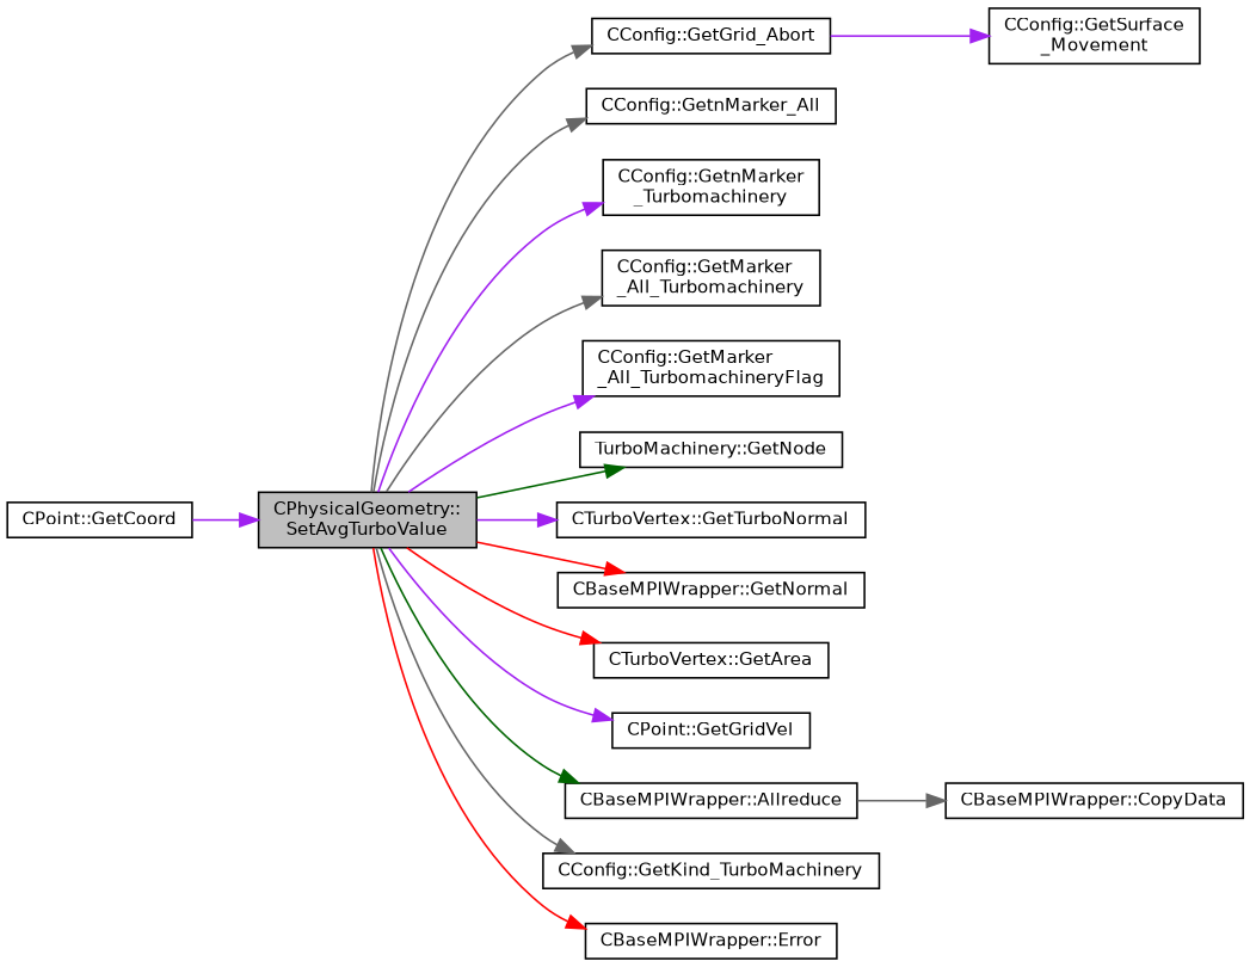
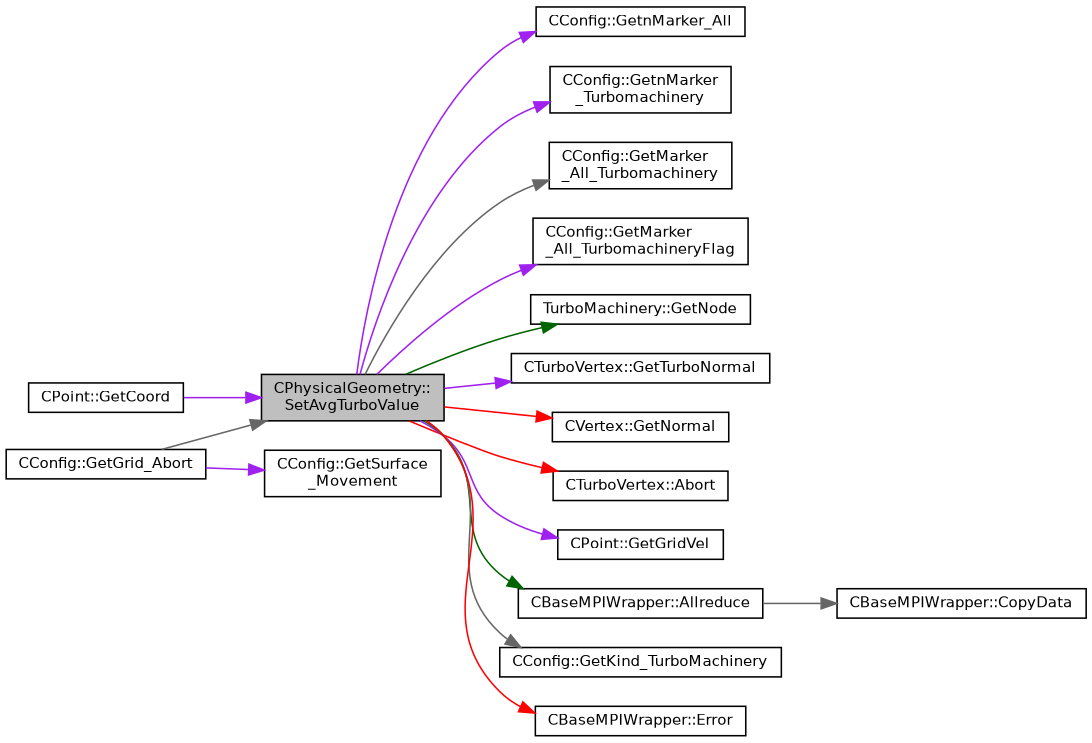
  digraph {
    rankdir=LR
    node [color=black fillcolor=white fontname=Helvetica fontsize=10 shape=record style=filled]
    edge [color=purple fontname=Helvetica fontsize=10 labelfontname=Helvetica labelfontsize=10 style=solid]
    n1 [fillcolor=grey75 fontcolor=black height=0.2 label="CPhysicalGeometry::\lSetAvgTurboValue" width=0.4]
    n2 [height=0.2 label="CConfig::GetGrid_Abort" width=0.4]
    n3 [height=0.2 label="CConfig::GetnMarker_All" width=0.4]
    n4 [height=0.2 label="CConfig::GetnMarker\l_Turbomachinery" width=0.4]
    n5 [height=0.2 label="CConfig::GetMarker\l_All_Turbomachinery" width=0.4]
    n6 [height=0.2 label="CConfig::GetMarker\l_All_TurbomachineryFlag" width=0.4]
    n7 [height=0.2 label="TurboMachinery::GetNode" width=0.4]
    n8 [height=0.2 label="CTurboVertex::GetTurboNormal" width=0.4]
-   n9 [height=0.2 label="CBaseMPIWrapper::GetNormal" width=0.4]
-   n10 [height=0.2 label="CTurboVertex::GetArea" width=0.4]
+   n9 [height=0.2 label="CVertex::GetNormal" width=0.4]
+   n10 [height=0.2 label="CTurboVertex::Abort" width=0.4]
    n11 [height=0.2 label="CPoint::GetGridVel" width=0.4]
    n12 [height=0.2 label="CBaseMPIWrapper::Allreduce" width=0.4]
    n13 [height=0.2 label="CConfig::GetKind_TurboMachinery" width=0.4]
    n14 [height=0.2 label="CBaseMPIWrapper::Error" width=0.4]
    n15 [height=0.2 label="CConfig::GetSurface\l_Movement" width=0.4]
    n16 [height=0.2 label="CPoint::GetCoord" width=0.4]
    n17 [height=0.2 label="CBaseMPIWrapper::CopyData" width=0.4]
-   n1 -> n2 [color=gray40]
-   n1 -> n3 [color=gray40]
+   n2 -> n1 [color=gray40]
+   n1 -> n3
    n1 -> n4
    n1 -> n5 [color=gray40]
    n1 -> n6
    n1 -> n7 [color=darkgreen]
    n1 -> n8
    n1 -> n9 [color=red]
    n1 -> n10 [color=red]
    n1 -> n11
    n1 -> n12 [color=darkgreen]
    n1 -> n13 [color=gray40]
    n1 -> n14 [color=red]
    n2 -> n15
    n12 -> n17 [color=gray40]
    n16 -> n1
  }
